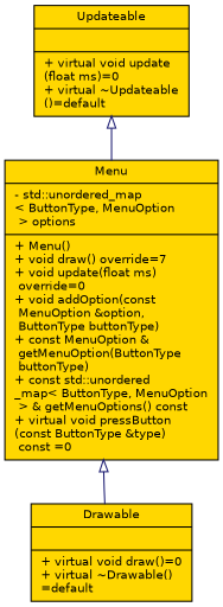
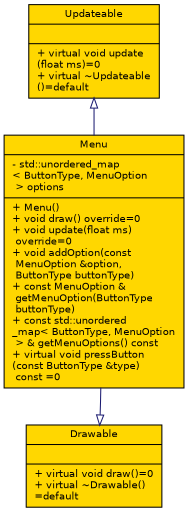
  digraph {
    node [color=black fillcolor=gold fontname=Helvetica fontsize=10 shape=record style=filled]
    edge [arrowtail=onormal color=midnightblue dir=back fontname=Helvetica fontsize=10 labelfontname=Helvetica labelfontsize=10 style=solid]
-   n1 [fontcolor=black height=0.2 label="{Menu\n|- std::unordered_map\l\< ButtonType, MenuOption\l \> options\l|+  Menu()\l+ void draw() override=7\l+ void update(float ms)\l override=0\l+ void addOption(const\l MenuOption &option,\l ButtonType buttonType)\l+ const MenuOption &\l getMenuOption(ButtonType\l buttonType)\l+ const std::unordered\l_map\< ButtonType, MenuOption\l \> & getMenuOptions() const\l+ virtual void pressButton\l(const ButtonType &type)\l const =0\l}" width=0.4]
+   n1 [fontcolor=black height=0.2 label="{Menu\n|- std::unordered_map\l\< ButtonType, MenuOption\l \> options\l|+  Menu()\l+ void draw() override=0\l+ void update(float ms)\l override=0\l+ void addOption(const\l MenuOption &option,\l ButtonType buttonType)\l+ const MenuOption &\l getMenuOption(ButtonType\l buttonType)\l+ const std::unordered\l_map\< ButtonType, MenuOption\l \> & getMenuOptions() const\l+ virtual void pressButton\l(const ButtonType &type)\l const =0\l}" width=0.4]
    n2 [height=0.2 label="{Drawable\n||+ virtual void draw()=0\l+ virtual ~Drawable()\l=default\l}" width=0.4]
    n3 [height=0.2 label="{Updateable\n||+ virtual void update\l(float ms)=0\l+ virtual ~Updateable\l()=default\l}" width=0.4]
-   n1 -> n2
+   n2 -> n1
    n3 -> n1
  }
